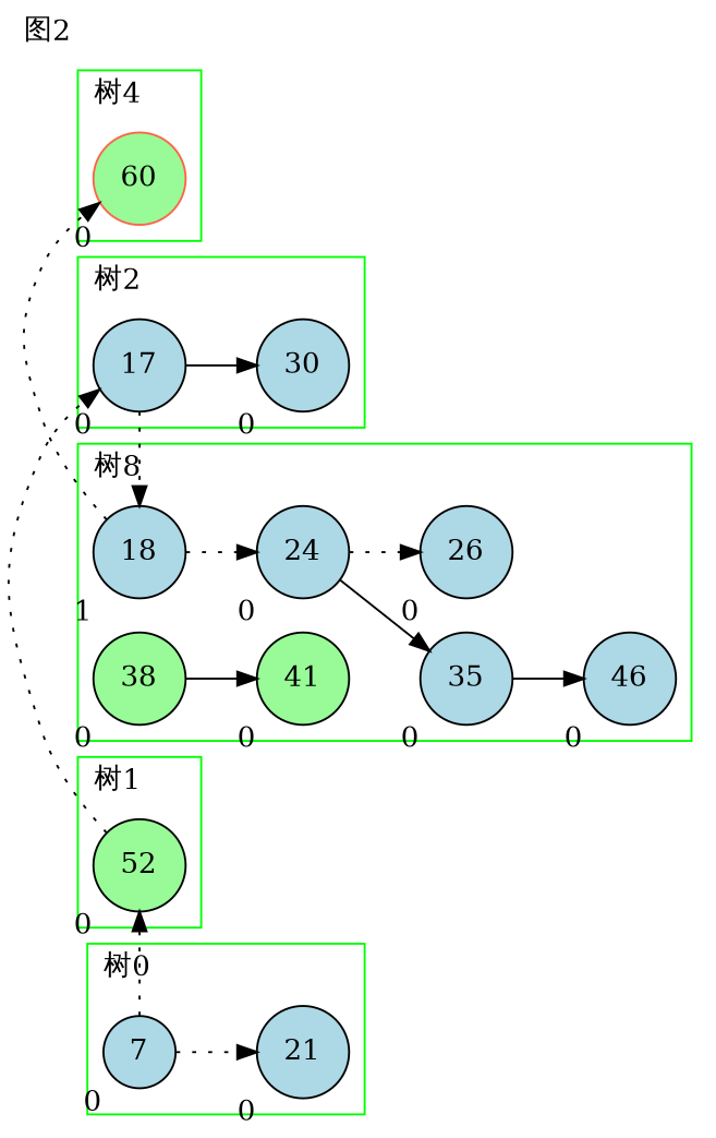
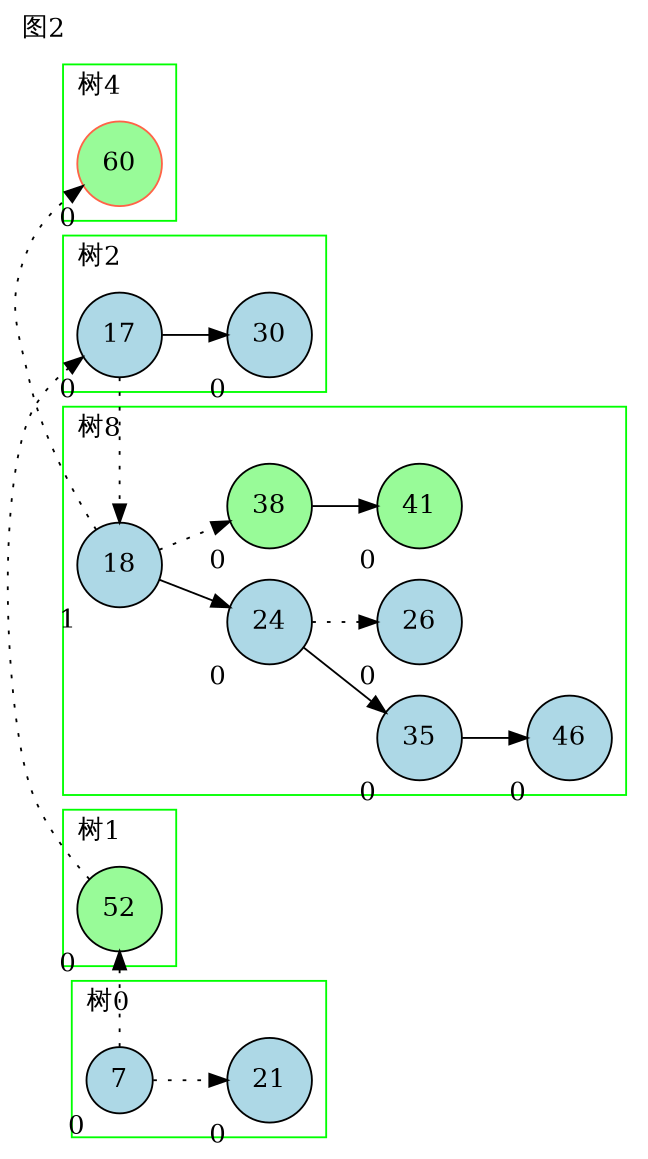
  digraph {
    label="图2"
    labeljust=l
    labelloc=t
    rankdir=LR
    node [fillcolor=lightblue shape=circle style=filled xlabel=0]
    edge [style=dotted]
    n1 [label=7]
    n2 [label=21]
    n3 [fillcolor=palegreen label=52]
    n4 [label=18 xlabel=1]
    n5 [label=24]
    n6 [fillcolor=palegreen label=38]
    n7 [label=35]
    n8 [label=26]
    n9 [label=46]
    n10 [fillcolor=palegreen label=41]
    n11 [label=17]
    n12 [label=30]
    n13 [color=tomato fillcolor=palegreen label=60]
    subgraph cluster_1 {
      label="树0"
      pencolor=green
      n1
      n2
    }
    subgraph cluster_2 {
      label="树1"
      pencolor=green
      n3
    }
    subgraph cluster_3 {
      label="树8"
      pencolor=green
      n4
      n5
      n6
      n7
      n8
      n9
      n10
    }
    subgraph cluster_4 {
      label="树2"
      pencolor=green
      n11
      n12
    }
    subgraph cluster_5 {
      label="树4"
      pencolor=green
      n13
    }
    n1 -> n2
    n1 -> n3 [constraint=false]
    n3 -> n11 [constraint=false]
-   n4 -> n5
+   n4 -> n5 [style=solid]
+   n4 -> n6
    n4 -> n13 [constraint=false]
    n5 -> n7 [style=solid]
    n5 -> n8
    n6 -> n10 [style=solid]
    n7 -> n9 [style=solid]
    n11 -> n4 [constraint=false]
    n11 -> n12 [style=solid]
  }
